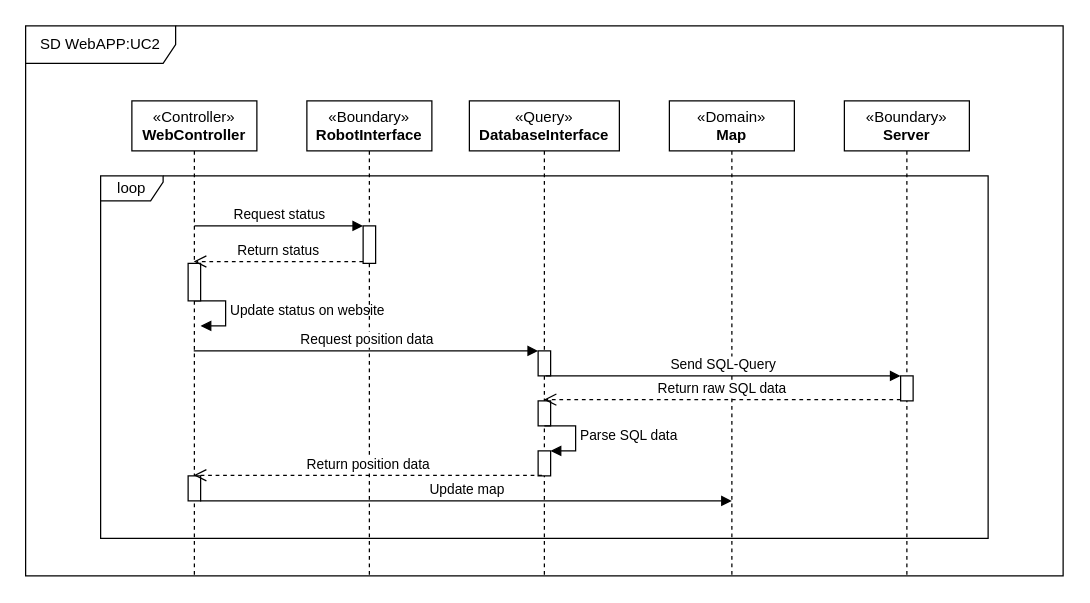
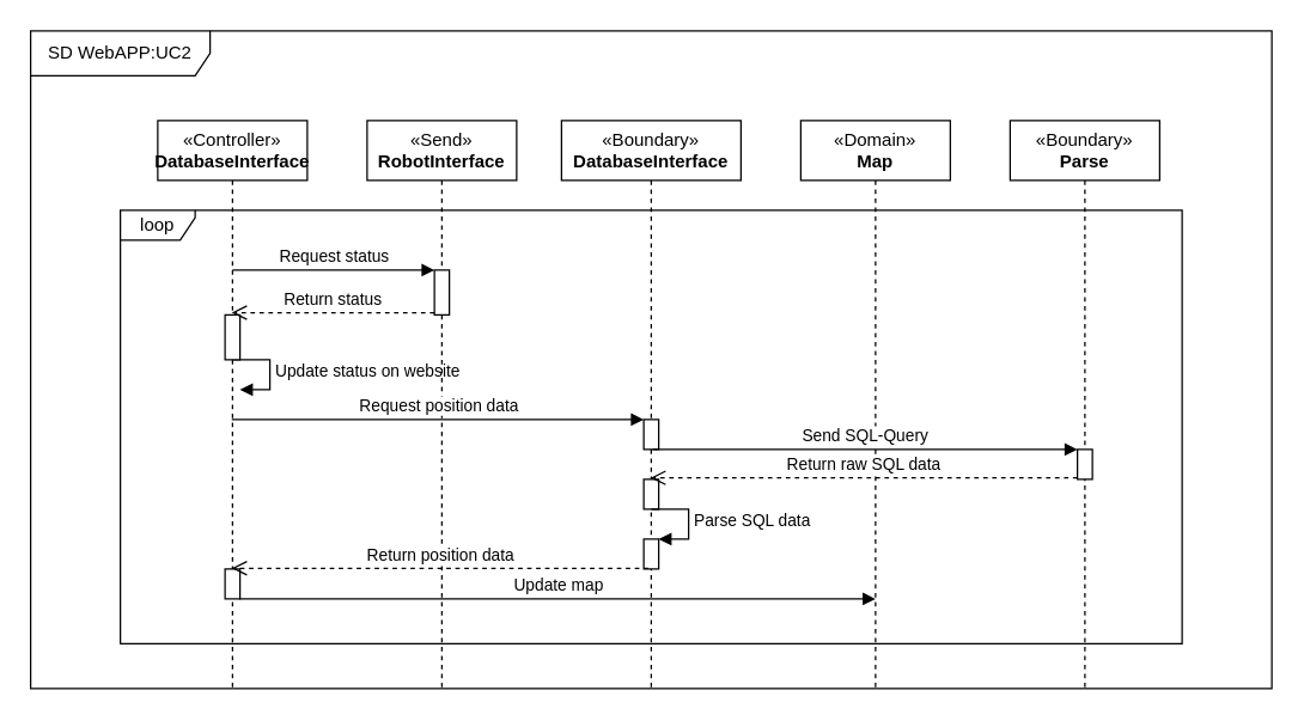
  <mxCell id="0" />
  <mxCell id="1" parent="0" />
  <mxCell id="2" value="SD WebAPP:UC2&lt;br&gt;" style="shape=umlFrame;whiteSpace=wrap;html=1;width=120;height=30;" parent="1" vertex="1"><mxGeometry width="830" height="440" as="geometry" x="20" y="20" /></mxCell>
  <mxCell id="3" value="loop" style="shape=umlFrame;whiteSpace=wrap;html=1;width=50;height=20;" parent="1" vertex="1"><mxGeometry x="80" y="140" width="710" height="290" as="geometry" /></mxCell>
- <mxCell id="4" value="&lt;span&gt;«Controller»&lt;/span&gt;&lt;br&gt;&lt;b&gt;WebController&lt;/b&gt;" style="shape=umlLifeline;perimeter=lifelinePerimeter;whiteSpace=wrap;html=1;container=1;collapsible=0;recursiveResize=0;outlineConnect=0;" parent="1" vertex="1"><mxGeometry x="105" y="80" width="100" height="380" as="geometry" /></mxCell>
+ <mxCell id="4" value="&lt;span&gt;«Controller»&lt;/span&gt;&lt;br&gt;&lt;b&gt;DatabaseInterface&lt;/b&gt;" style="shape=umlLifeline;perimeter=lifelinePerimeter;whiteSpace=wrap;html=1;container=1;collapsible=0;recursiveResize=0;outlineConnect=0;" parent="1" vertex="1"><mxGeometry x="105" y="80" width="100" height="380" as="geometry" /></mxCell>
  <mxCell id="5" value="Update status on website" style="edgeStyle=orthogonalEdgeStyle;html=1;align=left;spacingLeft=2;endArrow=block;rounded=0;entryX=1;entryY=0;" parent="4" edge="1"><mxGeometry relative="1" as="geometry"><mxPoint x="50" y="160" as="sourcePoint" /><Array as="points"><mxPoint x="75" y="160" /></Array><mxPoint x="55" y="180" as="targetPoint" /></mxGeometry></mxCell>
  <mxCell id="6" value="" style="html=1;points=[];perimeter=orthogonalPerimeter;" parent="4" vertex="1"><mxGeometry x="45" y="130" width="10" height="30" as="geometry" /></mxCell>
  <mxCell id="7" value="" style="html=1;points=[];perimeter=orthogonalPerimeter;" parent="4" vertex="1"><mxGeometry x="45" y="300" width="10" height="20" as="geometry" /></mxCell>
- <mxCell id="8" value="&lt;span&gt;«Boundary»&lt;/span&gt;&lt;br&gt;&lt;b&gt;RobotInterface&lt;/b&gt;&lt;br&gt;" style="shape=umlLifeline;perimeter=lifelinePerimeter;whiteSpace=wrap;html=1;container=1;collapsible=0;recursiveResize=0;outlineConnect=0;" parent="1" vertex="1"><mxGeometry x="245" y="80" width="100" height="380" as="geometry" /></mxCell>
- <mxCell id="9" value="&lt;span&gt;«Query»&lt;/span&gt;&lt;br&gt;&lt;b&gt;DatabaseInterface&lt;/b&gt;&lt;br&gt;" style="shape=umlLifeline;perimeter=lifelinePerimeter;whiteSpace=wrap;html=1;container=1;collapsible=0;recursiveResize=0;outlineConnect=0;" parent="1" vertex="1"><mxGeometry x="375" y="80" width="120" height="380" as="geometry" /></mxCell>
+ <mxCell id="8" value="&lt;span&gt;«Send»&lt;/span&gt;&lt;br&gt;&lt;b&gt;RobotInterface&lt;/b&gt;&lt;br&gt;" style="shape=umlLifeline;perimeter=lifelinePerimeter;whiteSpace=wrap;html=1;container=1;collapsible=0;recursiveResize=0;outlineConnect=0;" parent="1" vertex="1"><mxGeometry x="245" y="80" width="100" height="380" as="geometry" /></mxCell>
+ <mxCell id="9" value="&lt;span&gt;«Boundary»&lt;/span&gt;&lt;br&gt;&lt;b&gt;DatabaseInterface&lt;/b&gt;&lt;br&gt;" style="shape=umlLifeline;perimeter=lifelinePerimeter;whiteSpace=wrap;html=1;container=1;collapsible=0;recursiveResize=0;outlineConnect=0;" parent="1" vertex="1"><mxGeometry x="375" y="80" width="120" height="380" as="geometry" /></mxCell>
  <mxCell id="10" value="" style="html=1;points=[];perimeter=orthogonalPerimeter;" parent="9" vertex="1"><mxGeometry x="55" y="200" width="10" height="20" as="geometry" /></mxCell>
  <mxCell id="11" value="" style="html=1;points=[];perimeter=orthogonalPerimeter;" parent="9" vertex="1"><mxGeometry x="55" y="240" width="10" height="20" as="geometry" /></mxCell>
  <mxCell id="12" value="" style="html=1;points=[];perimeter=orthogonalPerimeter;" parent="9" vertex="1"><mxGeometry x="55" y="280" width="10" height="20" as="geometry" /></mxCell>
  <mxCell id="13" value="Parse SQL data" style="edgeStyle=orthogonalEdgeStyle;html=1;align=left;spacingLeft=2;endArrow=block;rounded=0;entryX=1;entryY=0;" parent="9" target="12" edge="1"><mxGeometry relative="1" as="geometry"><mxPoint x="60" y="260" as="sourcePoint" /><Array as="points"><mxPoint x="85" y="260" /></Array></mxGeometry></mxCell>
- <mxCell id="14" value="&lt;span&gt;«Boundary»&lt;/span&gt;&lt;br&gt;&lt;b&gt;Server&lt;/b&gt;&lt;br&gt;" style="shape=umlLifeline;perimeter=lifelinePerimeter;whiteSpace=wrap;html=1;container=1;collapsible=0;recursiveResize=0;outlineConnect=0;" parent="1" vertex="1"><mxGeometry x="675" y="80" width="100" height="380" as="geometry" /></mxCell>
+ <mxCell id="14" value="&lt;span&gt;«Boundary»&lt;/span&gt;&lt;br&gt;&lt;b&gt;Parse&lt;/b&gt;&lt;br&gt;" style="shape=umlLifeline;perimeter=lifelinePerimeter;whiteSpace=wrap;html=1;container=1;collapsible=0;recursiveResize=0;outlineConnect=0;" parent="1" vertex="1"><mxGeometry x="675" y="80" width="100" height="380" as="geometry" /></mxCell>
  <mxCell id="15" value="" style="html=1;points=[];perimeter=orthogonalPerimeter;" parent="14" vertex="1"><mxGeometry x="45" y="220" width="10" height="20" as="geometry" /></mxCell>
  <mxCell id="16" value="&lt;span&gt;«Domain»&lt;/span&gt;&lt;br&gt;&lt;b&gt;Map&lt;/b&gt;&lt;br&gt;" style="shape=umlLifeline;perimeter=lifelinePerimeter;whiteSpace=wrap;html=1;container=1;collapsible=0;recursiveResize=0;outlineConnect=0;" parent="1" vertex="1"><mxGeometry x="535" y="80" width="100" height="380" as="geometry" /></mxCell>
  <mxCell id="17" value="" style="html=1;points=[];perimeter=orthogonalPerimeter;" parent="1" vertex="1"><mxGeometry x="290" y="180" width="10" height="30" as="geometry" /></mxCell>
  <mxCell id="18" value="Request status" style="html=1;verticalAlign=bottom;endArrow=block;entryX=0;entryY=0;" parent="1" target="17" edge="1"><mxGeometry relative="1" as="geometry"><mxPoint x="155" y="180" as="sourcePoint" /></mxGeometry></mxCell>
  <mxCell id="19" value="Return status" style="html=1;verticalAlign=bottom;endArrow=open;dashed=1;endSize=8;exitX=0;exitY=0.95;" parent="1" source="17" target="4" edge="1"><mxGeometry relative="1" as="geometry"><mxPoint x="155" y="256" as="targetPoint" /></mxGeometry></mxCell>
  <mxCell id="20" value="Request position data" style="html=1;verticalAlign=bottom;endArrow=block;entryX=0;entryY=0;" parent="1" source="4" target="10" edge="1"><mxGeometry relative="1" as="geometry"><mxPoint x="360" y="290" as="sourcePoint" /></mxGeometry></mxCell>
  <mxCell id="21" value="Send SQL-Query" style="html=1;verticalAlign=bottom;endArrow=block;entryX=0;entryY=0;" parent="1" target="15" edge="1"><mxGeometry relative="1" as="geometry"><mxPoint x="436" y="300" as="sourcePoint" /></mxGeometry></mxCell>
  <mxCell id="22" value="Return raw SQL data" style="html=1;verticalAlign=bottom;endArrow=open;dashed=1;endSize=8;exitX=0;exitY=0.95;" parent="1" source="15" target="9" edge="1"><mxGeometry relative="1" as="geometry"><mxPoint x="650" y="376" as="targetPoint" /></mxGeometry></mxCell>
  <mxCell id="23" value="Return position data" style="html=1;verticalAlign=bottom;endArrow=open;dashed=1;endSize=8;exitX=0;exitY=0.95;" parent="1" target="4" edge="1"><mxGeometry relative="1" as="geometry"><mxPoint x="160" y="380" as="targetPoint" /><mxPoint x="433" y="379.5" as="sourcePoint" /></mxGeometry></mxCell>
  <mxCell id="24" value="Update map" style="html=1;verticalAlign=bottom;endArrow=block;" parent="1" edge="1"><mxGeometry relative="1" as="geometry"><mxPoint x="159.5" y="400" as="sourcePoint" /><mxPoint x="585" y="400" as="targetPoint" /></mxGeometry></mxCell>
